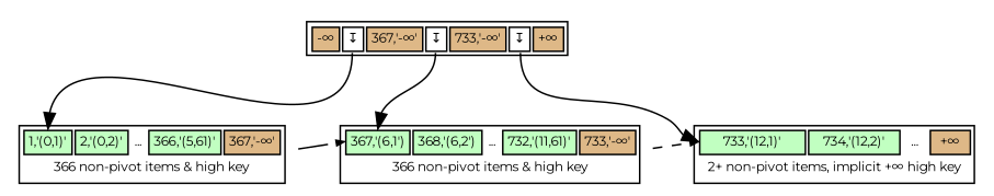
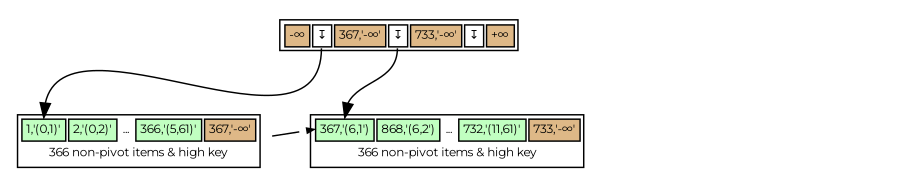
  digraph {
    fontname=Montserrat
    node [fontname=Montserrat fontsize=8 shape=none]
    edge [fontname=Montserrat headport=t0]
    n1 [height=.1 label=<<table>                     <tr>                         <td bgcolor='burlywood' port="s0">-&infin;</td>                         <td bgcolor='white' port="d0">&#8615;</td>                         <td bgcolor='burlywood' port="s1">367,'-&infin;'</td>                         <td bgcolor='white' port="d1">&#8615;</td>                         <td bgcolor='burlywood' port="s2">733,'-&infin;'</td>                         <td bgcolor='white' port="d2">&#8615;</td>                         <td bgcolor='burlywood' port="hk">+&infin;</td>                     </tr>                 </table>                >]
    n2 [height=.1 label=<<table>                     <tr>                         <td bgcolor='darkseagreen1' port="t0">1,'(0,1)'</td>                         <td bgcolor='darkseagreen1' port="t1">2,'(0,2)'</td>                         <td border="0" bgcolor='white' port="t2">...</td>                         <td bgcolor='darkseagreen1' port="t1">366,'(5,61)'</td>                         <td bgcolor='burlywood' port="hk">367,'-&infin;'</td>                     </tr>                     <tr>                         <td colspan="5" border="0" bgcolor='white'>366 non-pivot items &amp; high key</td>                     </tr>                 </table>                >]
-   n3 [height=.1 label=<<table>                     <tr>                         <td bgcolor='darkseagreen1' port="t0">367,'(6,1')</td>                         <td bgcolor='darkseagreen1' port="t1">368,'(6,2')</td>                         <td border="0" bgcolor='white' port="t2">...</td>                         <td bgcolor='darkseagreen1' port="t3">732,'(11,61)'</td>                         <td bgcolor='burlywood' port="hk">733,'-&infin;'</td>                     </tr>                     <tr>                         <td colspan="5" border="0" bgcolor='white'>366 non-pivot items &amp; high key</td>                     </tr>                 </table>                >]
-   n4 [height=.1 label=<<table>                     <tr>                         <td bgcolor='darkseagreen1' port="t0">733,'(12,1)'</td>                         <td bgcolor='darkseagreen1' port="t1">734,'(12,2)'</td>                         <td border="0" bgcolor='white' port="t2">...</td>                         <td bgcolor='burlywood' port="hk">+&infin;</td>                     </tr>                     <tr>                         <td colspan="4" border="0" bgcolor='white'>2+ non-pivot items, implicit +&infin; high key</td>                     </tr>                 </table>                >]
+   n3 [height=.1 label=<<table>                     <tr>                         <td bgcolor='darkseagreen1' port="t0">367,'(6,1')</td>                         <td bgcolor='darkseagreen1' port="t1">868,'(6,2')</td>                         <td border="0" bgcolor='white' port="t2">...</td>                         <td bgcolor='darkseagreen1' port="t3">732,'(11,61)'</td>                         <td bgcolor='burlywood' port="hk">733,'-&infin;'</td>                     </tr>                     <tr>                         <td colspan="5" border="0" bgcolor='white'>366 non-pivot items &amp; high key</td>                     </tr>                 </table>                >]
    n1 -> n2 [tailport=d0]
    n1 -> n3 [tailport=d1]
    n1 -> n3 [headport=t2 style=invis tailport=d1]
-   n1 -> n4 [tailport=d2]
    n2 -> n3 [arrowsize=0.5 color=black constraint=false style=solid]
-   n3 -> n4 [arrowsize=0.5 color=black constraint=false style=dashed]
  }
